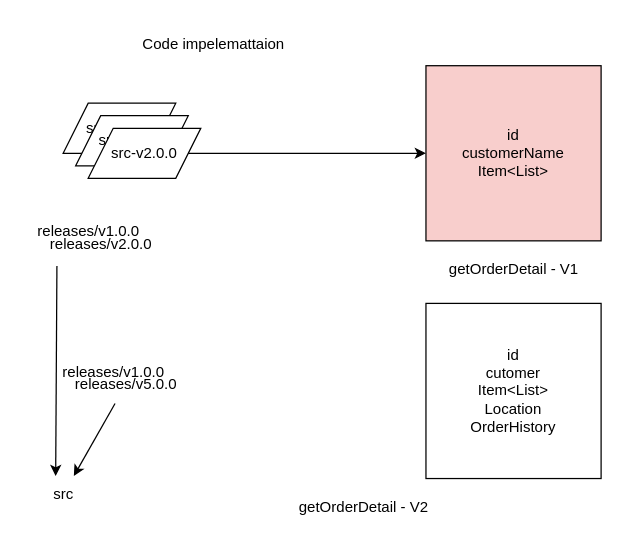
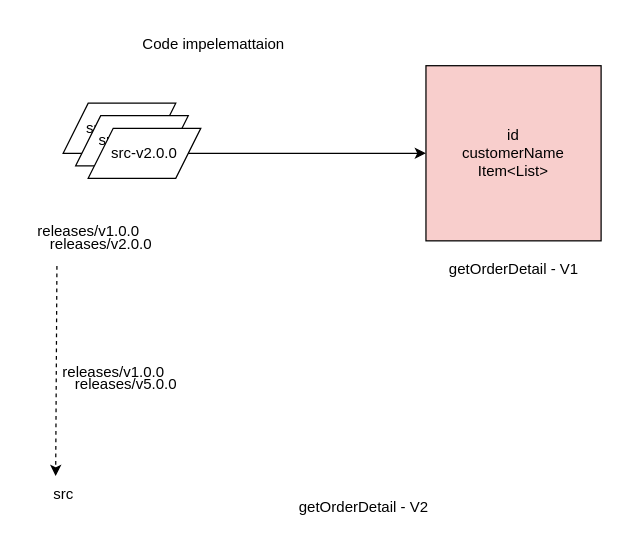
  <mxCell id="0" />
  <mxCell id="1" parent="0" />
  <mxCell id="2" value="id&lt;div&gt;customerName&lt;/div&gt;&lt;div&gt;Item&amp;lt;List&amp;gt;&lt;/div&gt;" style="whiteSpace=wrap;html=1;aspect=fixed;fillColor=#f8cecc;" vertex="1" parent="1"><mxGeometry x="340" y="52" width="140" height="140" as="geometry" /></mxCell>
  <mxCell id="3" value="getOrderDetail - V1" style="text;html=1;align=center;verticalAlign=middle;resizable=0;points=[];autosize=1;strokeColor=none;fillColor=none;" vertex="1" parent="1"><mxGeometry x="345" y="200" width="130" height="30" as="geometry" /></mxCell>
- <mxCell id="4" value="id&lt;div&gt;cutomer&lt;/div&gt;&lt;div&gt;Item&amp;lt;List&amp;gt;&lt;/div&gt;&lt;div&gt;Location&lt;/div&gt;&lt;div&gt;OrderHistory&lt;/div&gt;" style="whiteSpace=wrap;html=1;aspect=fixed;" vertex="1" parent="1"><mxGeometry x="340" y="242" width="140" height="140" as="geometry" /></mxCell>
  <mxCell id="5" value="getOrderDetail - V2" style="text;html=1;align=center;verticalAlign=middle;resizable=0;points=[];autosize=1;strokeColor=none;fillColor=none;" vertex="1" parent="1"><mxGeometry x="225" y="390" width="130" height="30" as="geometry" /></mxCell>
  <mxCell id="6" value="src-v1.0.0" style="shape=parallelogram;perimeter=parallelogramPerimeter;whiteSpace=wrap;html=1;fixedSize=1;" vertex="1" parent="1"><mxGeometry x="50" y="82" width="90" height="40" as="geometry" /></mxCell>
  <mxCell id="7" value="src-v1.1.0" style="shape=parallelogram;perimeter=parallelogramPerimeter;whiteSpace=wrap;html=1;fixedSize=1;" vertex="1" parent="1"><mxGeometry x="60" y="92" width="90" height="40" as="geometry" /></mxCell>
  <mxCell id="8" value="src-v2.0.0" style="shape=parallelogram;perimeter=parallelogramPerimeter;whiteSpace=wrap;html=1;fixedSize=1;" vertex="1" parent="1"><mxGeometry x="70" y="102" width="90" height="40" as="geometry" /></mxCell>
  <mxCell id="9" value="" style="endArrow=classic;html=1;entryX=0;entryY=0.5;entryDx=0;entryDy=0;" edge="1" parent="1" target="2"><mxGeometry width="50" height="50" relative="1" as="geometry"><mxPoint x="150" y="122" as="sourcePoint" /><mxPoint x="200" y="72" as="targetPoint" /></mxGeometry></mxCell>
  <mxCell id="10" value="Code impelemattaion" style="text;html=1;align=center;verticalAlign=middle;resizable=0;points=[];autosize=1;strokeColor=none;fillColor=none;" vertex="1" parent="1"><mxGeometry x="100" y="20" width="140" height="30" as="geometry" /></mxCell>
  <mxCell id="11" value="releases/v1.0.0" style="text;html=1;align=center;verticalAlign=middle;resizable=0;points=[];autosize=1;strokeColor=none;fillColor=none;" vertex="1" parent="1"><mxGeometry x="20" y="170" width="100" height="30" as="geometry" /></mxCell>
  <mxCell id="12" value="releases/v2.0.0" style="text;html=1;align=center;verticalAlign=middle;resizable=0;points=[];autosize=1;strokeColor=none;fillColor=none;" vertex="1" parent="1"><mxGeometry x="30" y="180" width="100" height="30" as="geometry" /></mxCell>
  <mxCell id="13" value="releases/v1.0.0" style="text;html=1;align=center;verticalAlign=middle;resizable=0;points=[];autosize=1;strokeColor=none;fillColor=none;" vertex="1" parent="1"><mxGeometry x="40" y="282" width="100" height="30" as="geometry" /></mxCell>
  <mxCell id="14" value="releases/v5.0.0" style="text;html=1;align=center;verticalAlign=middle;resizable=0;points=[];autosize=1;strokeColor=none;fillColor=none;" vertex="1" parent="1"><mxGeometry x="50" y="292" width="100" height="30" as="geometry" /></mxCell>
  <mxCell id="15" value="src" style="text;html=1;align=center;verticalAlign=middle;resizable=0;points=[];autosize=1;strokeColor=none;fillColor=none;" vertex="1" parent="1"><mxGeometry x="20" y="380" width="60" height="30" as="geometry" /></mxCell>
- <mxCell id="16" value="" style="endArrow=classic;html=1;exitX=0.15;exitY=1.067;exitDx=0;exitDy=0;exitPerimeter=0;entryX=0.4;entryY=0;entryDx=0;entryDy=0;entryPerimeter=0;" edge="1" parent="1" source="12" target="15"><mxGeometry width="50" height="50" relative="1" as="geometry"><mxPoint x="60" y="202" as="sourcePoint" /><mxPoint x="110" y="152" as="targetPoint" /></mxGeometry></mxCell>
- <mxCell id="17" value="" style="endArrow=classic;html=1;" edge="1" parent="1" source="14" target="15"><mxGeometry width="50" height="50" relative="1" as="geometry"><mxPoint x="110" y="382" as="sourcePoint" /><mxPoint x="150" y="452" as="targetPoint" /></mxGeometry></mxCell>
+ <mxCell id="16" value="" style="endArrow=classic;html=1;exitX=0.15;exitY=1.067;exitDx=0;exitDy=0;exitPerimeter=0;entryX=0.4;entryY=0;entryDx=0;entryDy=0;entryPerimeter=0;dashed=1;" edge="1" parent="1" source="12" target="15"><mxGeometry width="50" height="50" relative="1" as="geometry"><mxPoint x="60" y="202" as="sourcePoint" /><mxPoint x="110" y="152" as="targetPoint" /></mxGeometry></mxCell>
